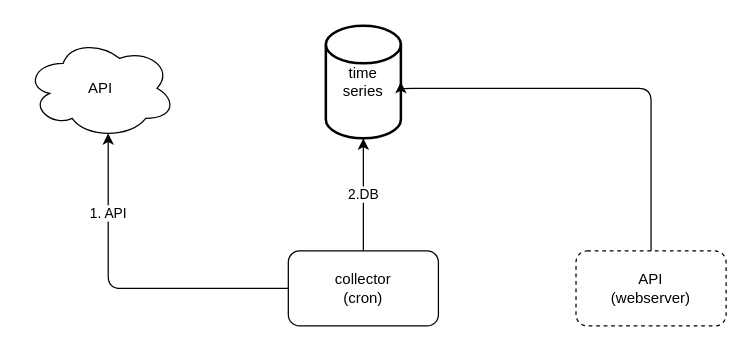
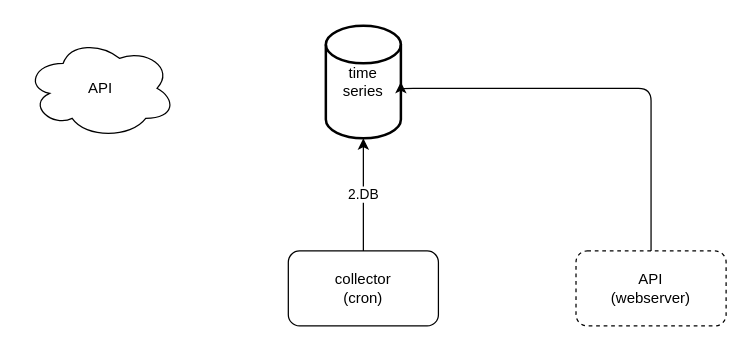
  <mxCell id="0" />
  <mxCell id="1" parent="0" />
  <mxCell id="2" value="time&lt;br&gt;series" style="strokeWidth=2;html=1;shape=mxgraph.flowchart.database;whiteSpace=wrap;" vertex="1" parent="1"><mxGeometry x="260" y="20" width="60" height="90" as="geometry" /></mxCell>
  <mxCell id="3" value="2.DB" style="edgeStyle=none;html=1;" edge="1" parent="1" source="5" target="2"><mxGeometry relative="1" as="geometry" /></mxCell>
- <mxCell id="4" value="1. API" style="edgeStyle=none;html=1;entryX=0.55;entryY=0.95;entryDx=0;entryDy=0;entryPerimeter=0;" edge="1" parent="1" source="5" target="6"><mxGeometry x="0.522" relative="1" as="geometry"><Array as="points"><mxPoint x="86" y="230" /></Array><mxPoint as="offset" /></mxGeometry></mxCell>
  <mxCell id="5" value="collector&lt;br&gt;(cron)" style="rounded=1;whiteSpace=wrap;html=1;" vertex="1" parent="1"><mxGeometry x="230" y="200" width="120" height="60" as="geometry" /></mxCell>
  <mxCell id="6" value="API" style="ellipse;shape=cloud;whiteSpace=wrap;html=1;" vertex="1" parent="1"><mxGeometry x="20" y="30" width="120" height="80" as="geometry" /></mxCell>
  <mxCell id="7" style="edgeStyle=orthogonalEdgeStyle;html=1;entryX=1;entryY=0.5;entryDx=0;entryDy=0;entryPerimeter=0;" edge="1" parent="1" source="8" target="2"><mxGeometry relative="1" as="geometry"><Array as="points"><mxPoint x="520" y="70" /></Array></mxGeometry></mxCell>
  <mxCell id="8" value="API&lt;br&gt;(webserver)" style="rounded=1;whiteSpace=wrap;html=1;dashed=1;" vertex="1" parent="1"><mxGeometry x="460" y="200" width="120" height="60" as="geometry" /></mxCell>
